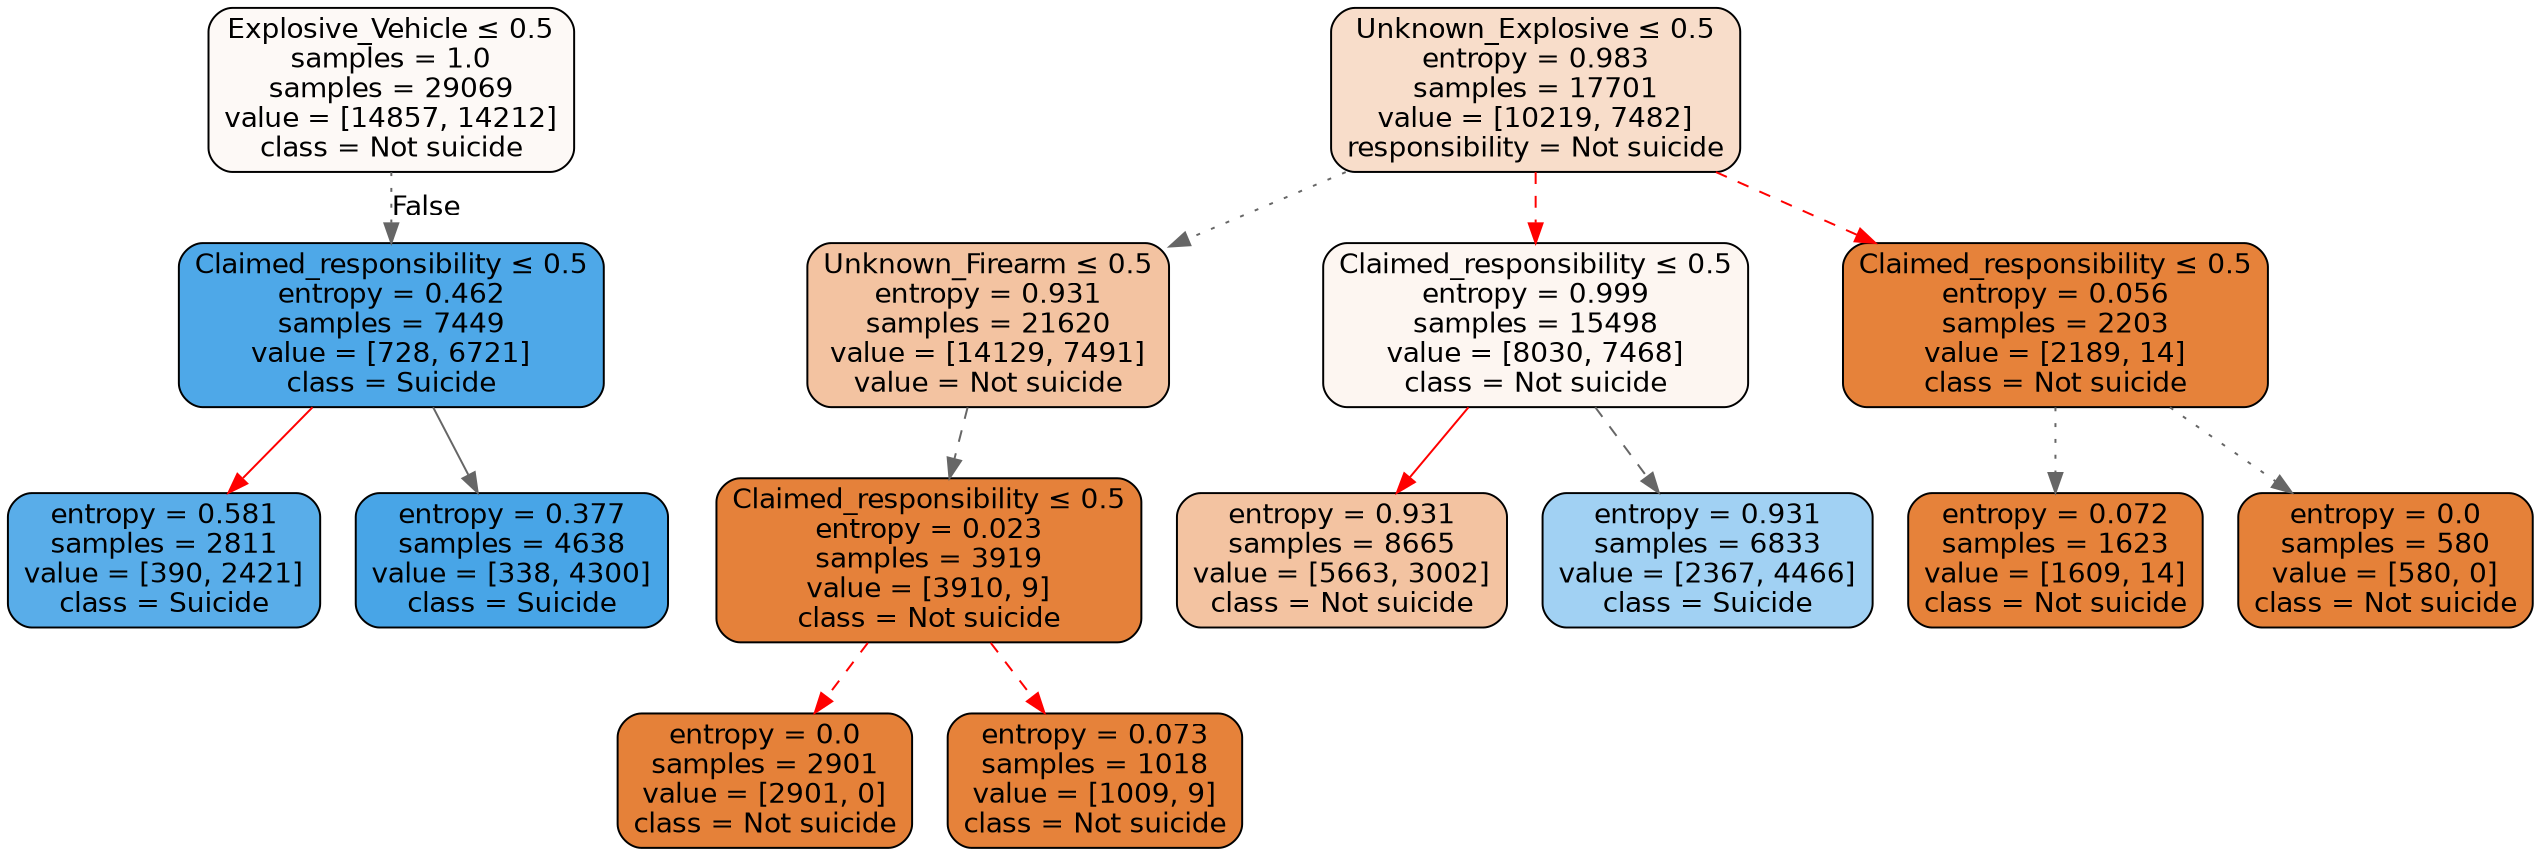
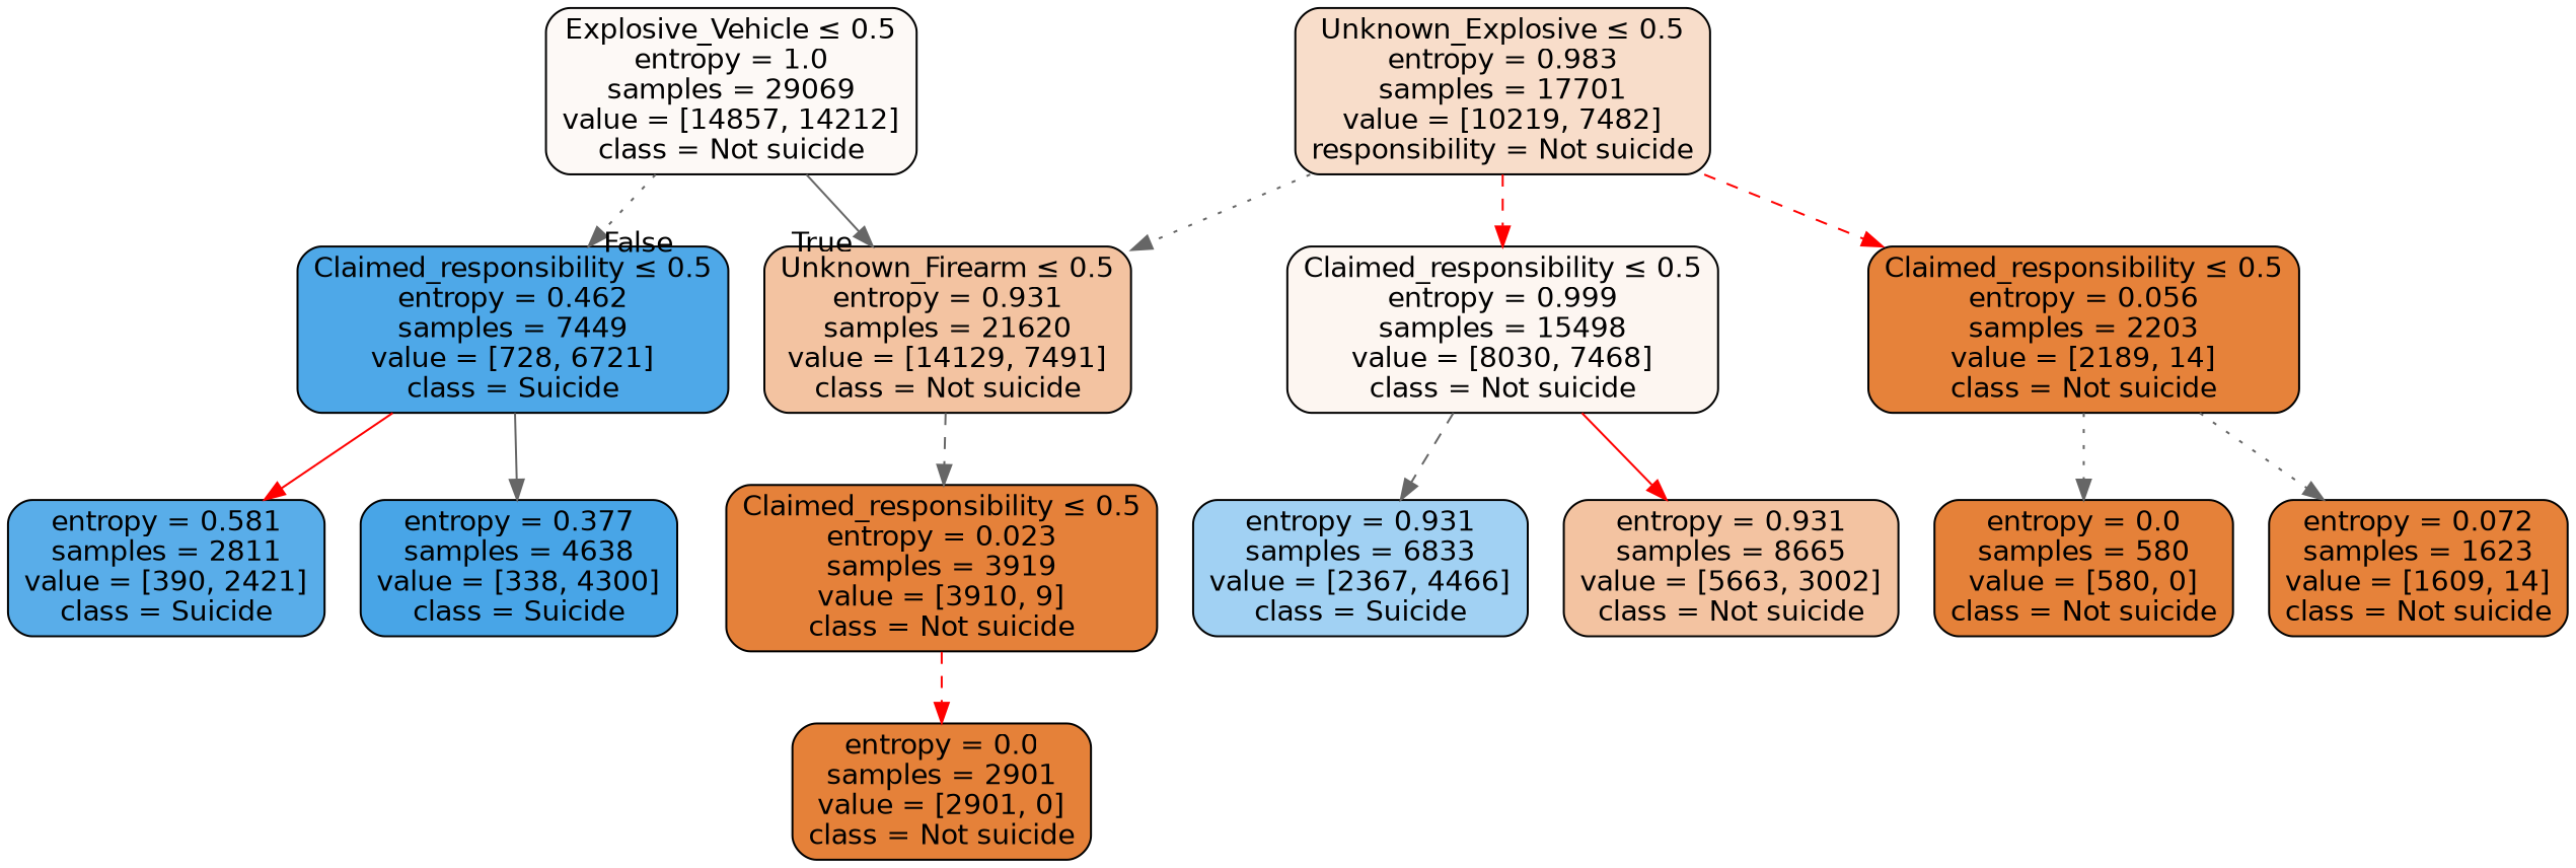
  digraph {
    node [color=black fillcolor="#e58139fd" fontname=helvetica shape=box style="filled, rounded"]
    edge [color=gray40 fontname=helvetica style=dashed]
-   n1 [fillcolor="#e581390b" label=<Explosive_Vehicle &le; 0.5<br/>samples = 1.0<br/>samples = 29069<br/>value = [14857, 14212]<br/>class = Not suicide>]
-   n2 [fillcolor="#e5813978" label=<Unknown_Firearm &le; 0.5<br/>entropy = 0.931<br/>samples = 21620<br/>value = [14129, 7491]<br/>value = Not suicide>]
+   n1 [fillcolor="#e581390b" label=<Explosive_Vehicle &le; 0.5<br/>entropy = 1.0<br/>samples = 29069<br/>value = [14857, 14212]<br/>class = Not suicide>]
+   n2 [fillcolor="#e5813978" label=<Unknown_Firearm &le; 0.5<br/>entropy = 0.931<br/>samples = 21620<br/>value = [14129, 7491]<br/>class = Not suicide>]
    n3 [fillcolor="#399de5e3" label=<Claimed_responsibility &le; 0.5<br/>entropy = 0.462<br/>samples = 7449<br/>value = [728, 6721]<br/>class = Suicide>]
    n4 [fillcolor="#e58139fe" label=<Claimed_responsibility &le; 0.5<br/>entropy = 0.023<br/>samples = 3919<br/>value = [3910, 9]<br/>class = Not suicide>]
    n5 [fillcolor="#399de5d6" label=<entropy = 0.581<br/>samples = 2811<br/>value = [390, 2421]<br/>class = Suicide>]
    n6 [fillcolor="#399de5eb" label=<entropy = 0.377<br/>samples = 4638<br/>value = [338, 4300]<br/>class = Suicide>]
    n7 [fillcolor="#e5813944" label=<Unknown_Explosive &le; 0.5<br/>entropy = 0.983<br/>samples = 17701<br/>value = [10219, 7482]<br/>responsibility = Not suicide>]
    n8 [fillcolor="#e5813912" label=<Claimed_responsibility &le; 0.5<br/>entropy = 0.999<br/>samples = 15498<br/>value = [8030, 7468]<br/>class = Not suicide>]
    n9 [label=<Claimed_responsibility &le; 0.5<br/>entropy = 0.056<br/>samples = 2203<br/>value = [2189, 14]<br/>class = Not suicide>]
    n10 [fillcolor="#e58139ff" label=<entropy = 0.0<br/>samples = 2901<br/>value = [2901, 0]<br/>class = Not suicide>]
-   n11 [label=<entropy = 0.073<br/>samples = 1018<br/>value = [1009, 9]<br/>class = Not suicide>]
    n12 [fillcolor="#e5813978" label=<entropy = 0.931<br/>samples = 8665<br/>value = [5663, 3002]<br/>class = Not suicide>]
    n13 [fillcolor="#399de578" label=<entropy = 0.931<br/>samples = 6833<br/>value = [2367, 4466]<br/>class = Suicide>]
    n14 [label=<entropy = 0.072<br/>samples = 1623<br/>value = [1609, 14]<br/>class = Not suicide>]
    n15 [fillcolor="#e58139ff" label=<entropy = 0.0<br/>samples = 580<br/>value = [580, 0]<br/>class = Not suicide>]
+   n1 -> n2 [headlabel=True labelangle=45 labeldistance=2.5 style=solid]
    n1 -> n3 [headlabel=False labelangle=-45 labeldistance=2.5 style=dotted]
    n2 -> n4
    n3 -> n5 [color=red style=solid]
    n3 -> n6 [style=solid]
    n4 -> n10 [color=red]
-   n4 -> n11 [color=red]
    n7 -> n2 [style=dotted]
    n7 -> n8 [color=red]
    n7 -> n9 [color=red]
    n8 -> n12 [color=red style=solid]
    n8 -> n13
    n9 -> n14 [style=dotted]
    n9 -> n15 [style=dotted]
  }
